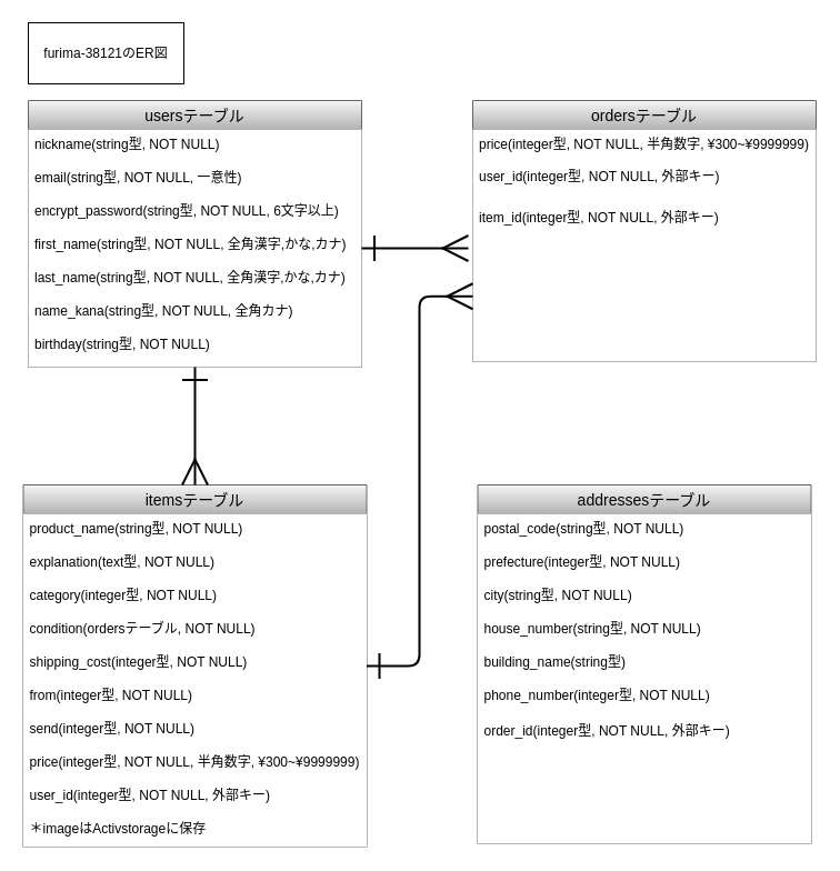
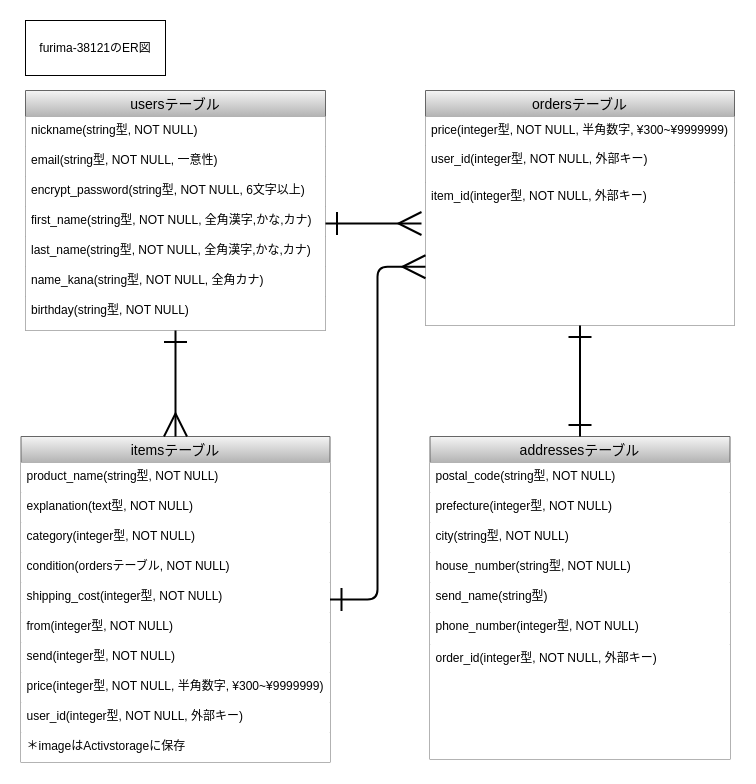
  <mxCell id="0" />
  <mxCell id="1" parent="0" />
  <mxCell id="2" value="usersテーブル" style="swimlane;fontStyle=0;childLayout=stackLayout;horizontal=1;startSize=26;horizontalStack=0;resizeParent=1;resizeParentMax=0;resizeLast=0;collapsible=1;marginBottom=0;align=center;fontSize=14;rounded=0;sketch=0;shadow=0;glass=0;fillColor=#f5f5f5;gradientColor=#b3b3b3;strokeColor=#666666;fontColor=#000000;" parent="1" vertex="1"><mxGeometry x="25" y="90" width="300" height="240" as="geometry" /></mxCell>
  <mxCell id="3" value="nickname(string型, NOT NULL)" style="text;strokeColor=none;fillColor=#FFFFFF;spacingLeft=4;spacingRight=4;overflow=hidden;rotatable=0;points=[[0,0.5],[1,0.5]];portConstraint=eastwest;fontSize=12;fontColor=#000000;" parent="2" vertex="1"><mxGeometry y="26" width="300" height="30" as="geometry" /></mxCell>
  <mxCell id="4" value="email(string型, NOT NULL, 一意性)" style="text;strokeColor=none;fillColor=#FFFFFF;spacingLeft=4;spacingRight=4;overflow=hidden;rotatable=0;points=[[0,0.5],[1,0.5]];portConstraint=eastwest;fontSize=12;fontColor=#000000;" parent="2" vertex="1"><mxGeometry y="56" width="300" height="30" as="geometry" /></mxCell>
  <mxCell id="5" value="encrypt_password(string型, NOT NULL, 6文字以上)" style="text;strokeColor=none;fillColor=#FFFFFF;spacingLeft=4;spacingRight=4;overflow=hidden;rotatable=0;points=[[0,0.5],[1,0.5]];portConstraint=eastwest;fontSize=12;fontColor=#000000;" parent="2" vertex="1"><mxGeometry y="86" width="300" height="30" as="geometry" /></mxCell>
  <mxCell id="6" value="first_name(string型, NOT NULL, 全角漢字,かな,カナ)" style="text;strokeColor=none;fillColor=#FFFFFF;spacingLeft=4;spacingRight=4;overflow=hidden;rotatable=0;points=[[0,0.5],[1,0.5]];portConstraint=eastwest;fontSize=12;fontColor=#000000;" parent="2" vertex="1"><mxGeometry y="116" width="300" height="30" as="geometry" /></mxCell>
  <mxCell id="7" value="last_name(string型, NOT NULL, 全角漢字,かな,カナ)" style="text;strokeColor=none;fillColor=#FFFFFF;spacingLeft=4;spacingRight=4;overflow=hidden;rotatable=0;points=[[0,0.5],[1,0.5]];portConstraint=eastwest;fontSize=12;fontColor=#000000;" parent="2" vertex="1"><mxGeometry y="146" width="300" height="30" as="geometry" /></mxCell>
  <mxCell id="8" value="name_kana(string型, NOT NULL, 全角カナ)" style="text;strokeColor=none;fillColor=#FFFFFF;spacingLeft=4;spacingRight=4;overflow=hidden;rotatable=0;points=[[0,0.5],[1,0.5]];portConstraint=eastwest;fontSize=12;fontColor=#000000;" parent="2" vertex="1"><mxGeometry y="176" width="300" height="30" as="geometry" /></mxCell>
  <mxCell id="9" value="birthday(string型, NOT NULL)" style="text;strokeColor=none;fillColor=#FFFFFF;spacingLeft=4;spacingRight=4;overflow=hidden;rotatable=0;points=[[0,0.5],[1,0.5]];portConstraint=eastwest;fontSize=12;fontColor=#000000;" parent="2" vertex="1"><mxGeometry y="206" width="300" height="34" as="geometry" /></mxCell>
  <mxCell id="10" value="itemsテーブル" style="swimlane;fontStyle=0;childLayout=stackLayout;horizontal=1;startSize=26;horizontalStack=0;resizeParent=1;resizeParentMax=0;resizeLast=0;collapsible=1;marginBottom=0;align=center;fontSize=14;rounded=0;sketch=0;shadow=0;glass=0;fillColor=#f5f5f5;gradientColor=#b3b3b3;strokeColor=#666666;fontColor=#000000;" parent="1" vertex="1"><mxGeometry x="20.5" y="436" width="309" height="326" as="geometry" /></mxCell>
  <mxCell id="11" value="product_name(string型, NOT NULL) &#10;" style="text;strokeColor=none;fillColor=#FFFFFF;spacingLeft=4;spacingRight=4;overflow=hidden;rotatable=0;points=[[0,0.5],[1,0.5]];portConstraint=eastwest;fontSize=12;fontColor=#000000;" parent="10" vertex="1"><mxGeometry y="26" width="309" height="30" as="geometry" /></mxCell>
  <mxCell id="12" value="explanation(text型, NOT NULL)" style="text;strokeColor=none;fillColor=#FFFFFF;spacingLeft=4;spacingRight=4;overflow=hidden;rotatable=0;points=[[0,0.5],[1,0.5]];portConstraint=eastwest;fontSize=12;fontColor=#000000;" parent="10" vertex="1"><mxGeometry y="56" width="309" height="30" as="geometry" /></mxCell>
  <mxCell id="13" value="category(integer型, NOT NULL)" style="text;strokeColor=none;fillColor=#FFFFFF;spacingLeft=4;spacingRight=4;overflow=hidden;rotatable=0;points=[[0,0.5],[1,0.5]];portConstraint=eastwest;fontSize=12;fontColor=#000000;" parent="10" vertex="1"><mxGeometry y="86" width="309" height="30" as="geometry" /></mxCell>
  <mxCell id="14" value="condition(ordersテーブル, NOT NULL)" style="text;strokeColor=none;fillColor=#FFFFFF;spacingLeft=4;spacingRight=4;overflow=hidden;rotatable=0;points=[[0,0.5],[1,0.5]];portConstraint=eastwest;fontSize=12;fontColor=#000000;" parent="10" vertex="1"><mxGeometry y="116" width="309" height="30" as="geometry" /></mxCell>
  <mxCell id="15" value="shipping_cost(integer型, NOT NULL)" style="text;strokeColor=none;fillColor=#FFFFFF;spacingLeft=4;spacingRight=4;overflow=hidden;rotatable=0;points=[[0,0.5],[1,0.5]];portConstraint=eastwest;fontSize=12;fontColor=#000000;" parent="10" vertex="1"><mxGeometry y="146" width="309" height="30" as="geometry" /></mxCell>
  <mxCell id="16" value="from(integer型, NOT NULL)" style="text;strokeColor=none;fillColor=#FFFFFF;spacingLeft=4;spacingRight=4;overflow=hidden;rotatable=0;points=[[0,0.5],[1,0.5]];portConstraint=eastwest;fontSize=12;fontColor=#000000;" parent="10" vertex="1"><mxGeometry y="176" width="309" height="30" as="geometry" /></mxCell>
  <mxCell id="17" value="send(integer型, NOT NULL)" style="text;strokeColor=none;fillColor=#FFFFFF;spacingLeft=4;spacingRight=4;overflow=hidden;rotatable=0;points=[[0,0.5],[1,0.5]];portConstraint=eastwest;fontSize=12;fontColor=#000000;" parent="10" vertex="1"><mxGeometry y="206" width="309" height="30" as="geometry" /></mxCell>
  <mxCell id="18" value="price(integer型, NOT NULL, 半角数字, ¥300~¥9999999)" style="text;strokeColor=none;fillColor=#FFFFFF;spacingLeft=4;spacingRight=4;overflow=hidden;rotatable=0;points=[[0,0.5],[1,0.5]];portConstraint=eastwest;fontSize=12;fontColor=#000000;" parent="10" vertex="1"><mxGeometry y="236" width="309" height="30" as="geometry" /></mxCell>
  <mxCell id="19" value="user_id(integer型, NOT NULL, 外部キー) " style="text;strokeColor=none;fillColor=#FFFFFF;spacingLeft=4;spacingRight=4;overflow=hidden;rotatable=0;points=[[0,0.5],[1,0.5]];portConstraint=eastwest;fontSize=12;fontColor=#000000;" parent="10" vertex="1"><mxGeometry y="266" width="309" height="30" as="geometry" /></mxCell>
  <mxCell id="20" value="＊imageはActivstorageに保存" style="text;strokeColor=none;fillColor=#FFFFFF;spacingLeft=4;spacingRight=4;overflow=hidden;rotatable=0;points=[[0,0.5],[1,0.5]];portConstraint=eastwest;fontSize=12;fontColor=#000000;" parent="10" vertex="1"><mxGeometry y="296" width="309" height="30" as="geometry" /></mxCell>
  <mxCell id="21" value="furima-38121のER図" style="whiteSpace=wrap;html=1;align=center;rounded=0;shadow=0;glass=0;sketch=0;fontColor=#000000;fillColor=#FFFFFF;" parent="1" vertex="1"><mxGeometry x="25" y="20" width="140" height="55" as="geometry" /></mxCell>
  <mxCell id="22" value="ordersテーブル" style="swimlane;fontStyle=0;childLayout=stackLayout;horizontal=1;startSize=26;horizontalStack=0;resizeParent=1;resizeParentMax=0;resizeLast=0;collapsible=1;marginBottom=0;align=center;fontSize=14;rounded=0;sketch=0;shadow=0;glass=0;fillColor=#f5f5f5;gradientColor=#b3b3b3;strokeColor=#666666;fontColor=#000000;" parent="1" vertex="1"><mxGeometry x="425" y="90" width="309" height="235" as="geometry" /></mxCell>
  <mxCell id="23" value="price(integer型, NOT NULL, 半角数字, ¥300~¥9999999)" style="text;strokeColor=none;fillColor=#FFFFFF;spacingLeft=4;spacingRight=4;overflow=hidden;rotatable=0;points=[[0,0.5],[1,0.5]];portConstraint=eastwest;fontSize=12;fontColor=#000000;" parent="22" vertex="1"><mxGeometry y="26" width="309" height="29" as="geometry" /></mxCell>
  <mxCell id="24" value="user_id(integer型, NOT NULL, 外部キー)" style="text;strokeColor=none;fillColor=#FFFFFF;spacingLeft=4;spacingRight=4;overflow=hidden;rotatable=0;points=[[0,0.5],[1,0.5]];portConstraint=eastwest;fontSize=12;fontColor=#000000;" parent="22" vertex="1"><mxGeometry y="55" width="309" height="37" as="geometry" /></mxCell>
  <mxCell id="25" value="item_id(integer型, NOT NULL, 外部キー)" style="text;strokeColor=none;fillColor=#FFFFFF;spacingLeft=4;spacingRight=4;overflow=hidden;rotatable=0;points=[[0,0.5],[1,0.5]];portConstraint=eastwest;fontSize=12;fontColor=#000000;" parent="22" vertex="1"><mxGeometry y="92" width="309" height="143" as="geometry" /></mxCell>
  <mxCell id="26" value="addressesテーブル" style="swimlane;fontStyle=0;childLayout=stackLayout;horizontal=1;startSize=26;horizontalStack=0;resizeParent=1;resizeParentMax=0;resizeLast=0;collapsible=1;marginBottom=0;align=center;fontSize=14;rounded=0;sketch=0;shadow=0;glass=0;fillColor=#f5f5f5;gradientColor=#b3b3b3;strokeColor=#666666;fontColor=#000000;" parent="1" vertex="1"><mxGeometry x="429.5" y="436" width="300" height="323" as="geometry" /></mxCell>
  <mxCell id="27" value="postal_code(string型, NOT NULL)" style="text;strokeColor=none;fillColor=#FFFFFF;spacingLeft=4;spacingRight=4;overflow=hidden;rotatable=0;points=[[0,0.5],[1,0.5]];portConstraint=eastwest;fontSize=12;fontColor=#000000;" parent="26" vertex="1"><mxGeometry y="26" width="300" height="30" as="geometry" /></mxCell>
  <mxCell id="28" value="prefecture(integer型, NOT NULL)" style="text;strokeColor=none;fillColor=#FFFFFF;spacingLeft=4;spacingRight=4;overflow=hidden;rotatable=0;points=[[0,0.5],[1,0.5]];portConstraint=eastwest;fontSize=12;fontColor=#000000;" parent="26" vertex="1"><mxGeometry y="56" width="300" height="30" as="geometry" /></mxCell>
  <mxCell id="29" value="city(string型, NOT NULL)" style="text;strokeColor=none;fillColor=#FFFFFF;spacingLeft=4;spacingRight=4;overflow=hidden;rotatable=0;points=[[0,0.5],[1,0.5]];portConstraint=eastwest;fontSize=12;fontColor=#000000;" parent="26" vertex="1"><mxGeometry y="86" width="300" height="30" as="geometry" /></mxCell>
  <mxCell id="30" value="house_number(string型, NOT NULL)" style="text;strokeColor=none;fillColor=#FFFFFF;spacingLeft=4;spacingRight=4;overflow=hidden;rotatable=0;points=[[0,0.5],[1,0.5]];portConstraint=eastwest;fontSize=12;fontColor=#000000;" parent="26" vertex="1"><mxGeometry y="116" width="300" height="30" as="geometry" /></mxCell>
- <mxCell id="31" value="building_name(string型)" style="text;strokeColor=none;fillColor=#FFFFFF;spacingLeft=4;spacingRight=4;overflow=hidden;rotatable=0;points=[[0,0.5],[1,0.5]];portConstraint=eastwest;fontSize=12;fontColor=#000000;" parent="26" vertex="1"><mxGeometry y="146" width="300" height="30" as="geometry" /></mxCell>
+ <mxCell id="31" value="send_name(string型)" style="text;strokeColor=none;fillColor=#FFFFFF;spacingLeft=4;spacingRight=4;overflow=hidden;rotatable=0;points=[[0,0.5],[1,0.5]];portConstraint=eastwest;fontSize=12;fontColor=#000000;" parent="26" vertex="1"><mxGeometry y="146" width="300" height="30" as="geometry" /></mxCell>
  <mxCell id="32" value="phone_number(integer型, NOT NULL)" style="text;strokeColor=none;fillColor=#FFFFFF;spacingLeft=4;spacingRight=4;overflow=hidden;rotatable=0;points=[[0,0.5],[1,0.5]];portConstraint=eastwest;fontSize=12;fontColor=#000000;" parent="26" vertex="1"><mxGeometry y="176" width="300" height="32" as="geometry" /></mxCell>
  <mxCell id="33" value="order_id(integer型, NOT NULL, 外部キー)" style="text;strokeColor=none;fillColor=#FFFFFF;spacingLeft=4;spacingRight=4;overflow=hidden;rotatable=0;points=[[0,0.5],[1,0.5]];portConstraint=eastwest;fontSize=12;fontColor=#000000;" parent="26" vertex="1"><mxGeometry y="208" width="300" height="115" as="geometry" /></mxCell>
  <mxCell id="34" style="html=1;fontColor=#000000;startArrow=ERone;startFill=0;endArrow=ERmany;endFill=0;strokeWidth=2;endSize=20;startSize=20;strokeColor=#000000;" parent="1" edge="1"><mxGeometry relative="1" as="geometry"><mxPoint x="325" y="223" as="sourcePoint" /><mxPoint x="421" y="223" as="targetPoint" /></mxGeometry></mxCell>
  <mxCell id="35" style="html=1;entryX=0.5;entryY=0;entryDx=0;entryDy=0;fontColor=#000000;startArrow=ERone;startFill=0;endArrow=ERmany;endFill=0;strokeWidth=2;endSize=20;startSize=20;strokeColor=#000000;exitX=0.5;exitY=1;exitDx=0;exitDy=0;" parent="1" source="2" target="10" edge="1"><mxGeometry relative="1" as="geometry"><mxPoint x="221" y="386" as="sourcePoint" /><mxPoint x="321" y="386" as="targetPoint" /></mxGeometry></mxCell>
+ <mxCell id="36" style="html=1;entryX=0.5;entryY=0;entryDx=0;entryDy=0;fontColor=#000000;startArrow=ERone;startFill=0;endArrow=ERone;endFill=0;strokeWidth=2;endSize=20;startSize=20;strokeColor=#000000;exitX=0.5;exitY=1;exitDx=0;exitDy=0;" parent="1" source="22" target="26" edge="1"><mxGeometry relative="1" as="geometry"><mxPoint x="505" y="382" as="sourcePoint" /><mxPoint x="605" y="382" as="targetPoint" /></mxGeometry></mxCell>
  <mxCell id="37" style="html=1;entryX=0;entryY=0.75;entryDx=0;entryDy=0;fontColor=#000000;startArrow=ERone;startFill=0;endArrow=ERmany;endFill=0;strokeWidth=2;endSize=20;startSize=20;strokeColor=#000000;exitX=1;exitY=0.5;exitDx=0;exitDy=0;edgeStyle=elbowEdgeStyle;" parent="1" source="10" target="22" edge="1"><mxGeometry relative="1" as="geometry"><mxPoint x="415" y="387" as="sourcePoint" /><mxPoint x="415" y="493" as="targetPoint" /></mxGeometry></mxCell>
